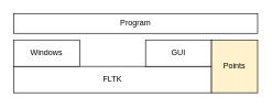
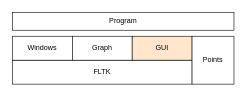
  <mxCell id="0" />
  <mxCell id="1" parent="0" />
  <mxCell id="2" value="FLTK" style="rounded=0;whiteSpace=wrap;html=1;" vertex="1" parent="1"><mxGeometry x="20" y="100" width="300" height="40" as="geometry" /></mxCell>
  <mxCell id="3" value="Windows" style="rounded=0;whiteSpace=wrap;html=1;" vertex="1" parent="1"><mxGeometry x="20" y="60" width="100" height="40" as="geometry" /></mxCell>
- <mxCell id="5" value="GUI" style="rounded=0;whiteSpace=wrap;html=1;" vertex="1" parent="1"><mxGeometry x="220" y="60" width="100" height="40" as="geometry" /></mxCell>
+ <mxCell id="4" value="Graph" style="rounded=0;whiteSpace=wrap;html=1;" vertex="1" parent="1"><mxGeometry x="120" y="60" width="100" height="40" as="geometry" /></mxCell>
+ <mxCell id="5" value="GUI" style="rounded=0;whiteSpace=wrap;html=1;fillColor=#ffe6cc;" vertex="1" parent="1"><mxGeometry x="220" y="60" width="100" height="40" as="geometry" /></mxCell>
  <mxCell id="6" value="Program" style="rounded=0;whiteSpace=wrap;html=1;" vertex="1" parent="1"><mxGeometry x="20" y="20" width="370" height="30" as="geometry" /></mxCell>
- <mxCell id="7" value="Points" style="rounded=0;whiteSpace=wrap;html=1;fillColor=#fff2cc;" vertex="1" parent="1"><mxGeometry x="320" y="60" width="70" height="80" as="geometry" /></mxCell>
+ <mxCell id="7" value="Points" style="rounded=0;whiteSpace=wrap;html=1;" vertex="1" parent="1"><mxGeometry x="320" y="60" width="70" height="80" as="geometry" /></mxCell>
